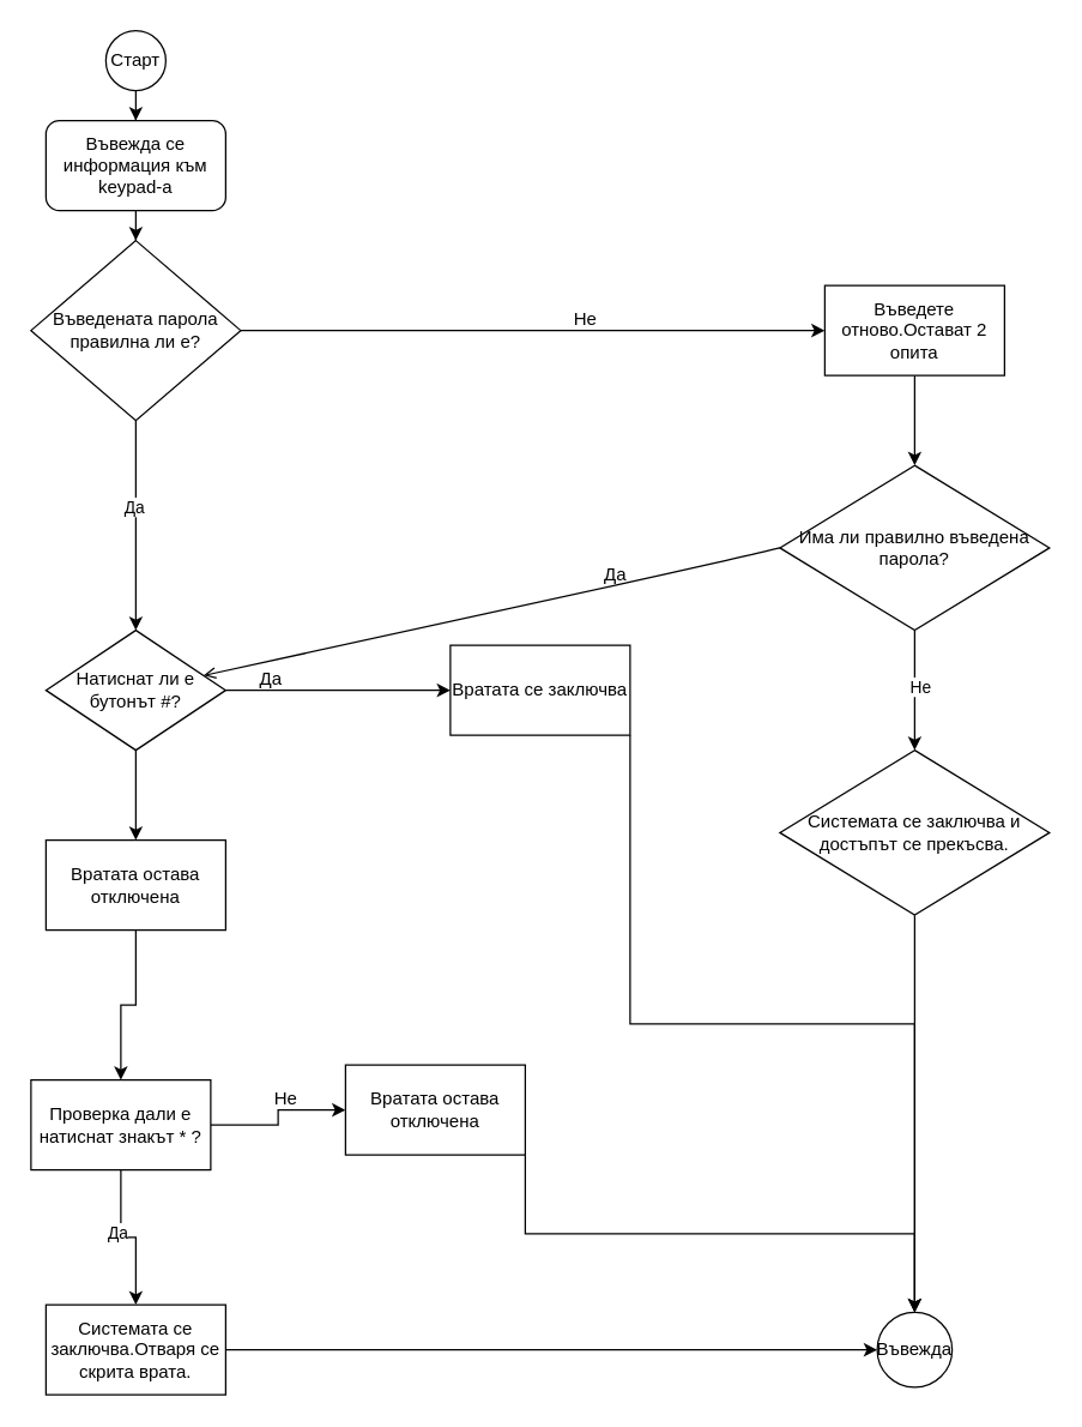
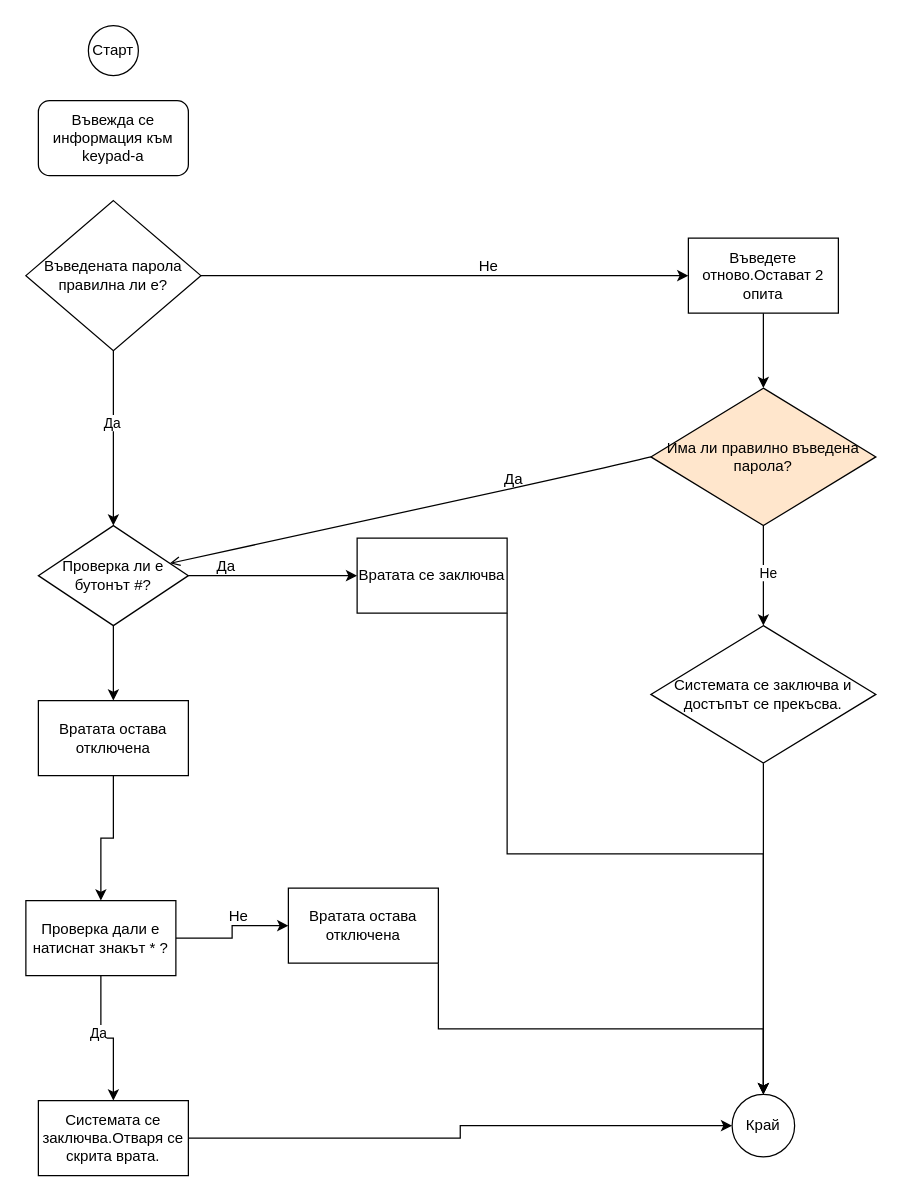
  <mxCell id="0" />
  <mxCell id="1" parent="0" />
- <mxCell id="2" value="" style="edgeStyle=orthogonalEdgeStyle;rounded=0;orthogonalLoop=1;jettySize=auto;html=1;" edge="1" parent="1" source="3" target="5"><mxGeometry relative="1" as="geometry" /></mxCell>
  <mxCell id="3" value="Старт" style="ellipse;whiteSpace=wrap;html=1;aspect=fixed;" vertex="1" parent="1"><mxGeometry x="70" y="20" width="40" height="40" as="geometry" /></mxCell>
- <mxCell id="4" value="" style="edgeStyle=orthogonalEdgeStyle;rounded=0;orthogonalLoop=1;jettySize=auto;html=1;" edge="1" parent="1" source="5" target="9"><mxGeometry relative="1" as="geometry" /></mxCell>
  <mxCell id="5" value="Въвежда се информация към keypad-а" style="rounded=1;whiteSpace=wrap;html=1;" vertex="1" parent="1"><mxGeometry x="30" y="80" width="120" height="60" as="geometry" /></mxCell>
  <mxCell id="6" value="" style="edgeStyle=orthogonalEdgeStyle;rounded=0;orthogonalLoop=1;jettySize=auto;html=1;" edge="1" parent="1" source="9" target="11"><mxGeometry relative="1" as="geometry" /></mxCell>
  <mxCell id="7" value="" style="edgeStyle=orthogonalEdgeStyle;rounded=0;orthogonalLoop=1;jettySize=auto;html=1;" edge="1" parent="1" source="9" target="14"><mxGeometry relative="1" as="geometry" /></mxCell>
  <mxCell id="8" value="Да" style="edgeLabel;html=1;align=center;verticalAlign=middle;resizable=0;points=[];" vertex="1" connectable="0" parent="7"><mxGeometry x="-0.18" y="-2" relative="1" as="geometry"><mxPoint as="offset" /></mxGeometry></mxCell>
  <mxCell id="9" value="Въведената парола правилна ли е?" style="rhombus;whiteSpace=wrap;html=1;rotation=0;" vertex="1" parent="1"><mxGeometry x="20" y="160" width="140" height="120" as="geometry" /></mxCell>
  <mxCell id="10" value="" style="edgeStyle=orthogonalEdgeStyle;rounded=0;orthogonalLoop=1;jettySize=auto;html=1;" edge="1" parent="1" source="11" target="32"><mxGeometry relative="1" as="geometry" /></mxCell>
  <mxCell id="11" value="Въведете отново.Остават 2 опита" style="whiteSpace=wrap;html=1;" vertex="1" parent="1"><mxGeometry x="550" y="190" width="120" height="60" as="geometry" /></mxCell>
  <mxCell id="12" value="" style="edgeStyle=orthogonalEdgeStyle;rounded=0;orthogonalLoop=1;jettySize=auto;html=1;" edge="1" parent="1" source="14" target="24"><mxGeometry relative="1" as="geometry" /></mxCell>
  <mxCell id="13" value="" style="edgeStyle=orthogonalEdgeStyle;rounded=0;orthogonalLoop=1;jettySize=auto;html=1;" edge="1" parent="1" source="14" target="20"><mxGeometry relative="1" as="geometry" /></mxCell>
- <mxCell id="14" value="Натиснат ли е бутонът #?" style="rhombus;whiteSpace=wrap;html=1;" vertex="1" parent="1"><mxGeometry x="30" y="420" width="120" height="80" as="geometry" /></mxCell>
+ <mxCell id="14" value="Проверка ли е бутонът #?" style="rhombus;whiteSpace=wrap;html=1;" vertex="1" parent="1"><mxGeometry x="30" y="420" width="120" height="80" as="geometry" /></mxCell>
  <mxCell id="15" value="" style="edgeStyle=orthogonalEdgeStyle;rounded=0;orthogonalLoop=1;jettySize=auto;html=1;" edge="1" parent="1" source="18" target="22"><mxGeometry relative="1" as="geometry" /></mxCell>
  <mxCell id="16" value="Да" style="edgeLabel;html=1;align=center;verticalAlign=middle;resizable=0;points=[];" vertex="1" connectable="0" parent="15"><mxGeometry x="-0.175" y="-3" relative="1" as="geometry"><mxPoint as="offset" /></mxGeometry></mxCell>
  <mxCell id="17" value="" style="edgeStyle=orthogonalEdgeStyle;rounded=0;orthogonalLoop=1;jettySize=auto;html=1;" edge="1" parent="1" source="18" target="26"><mxGeometry relative="1" as="geometry" /></mxCell>
  <mxCell id="18" value="Проверка дали е натиснат знакът * ?" style="whiteSpace=wrap;html=1;" vertex="1" parent="1"><mxGeometry x="20" y="720" width="120" height="60" as="geometry" /></mxCell>
  <mxCell id="19" style="edgeStyle=orthogonalEdgeStyle;rounded=0;orthogonalLoop=1;jettySize=auto;html=1;exitX=1;exitY=1;exitDx=0;exitDy=0;" edge="1" parent="1" source="20" target="37"><mxGeometry relative="1" as="geometry" /></mxCell>
- <mxCell id="20" value="Вратата се заключва" style="whiteSpace=wrap;html=1;" vertex="1" parent="1"><mxGeometry x="300" y="430" width="120" height="60" as="geometry" /></mxCell>
+ <mxCell id="20" value="Вратата се заключва" style="whiteSpace=wrap;html=1;" vertex="1" parent="1"><mxGeometry x="285" y="430" width="120" height="60" as="geometry" /></mxCell>
  <mxCell id="21" style="edgeStyle=orthogonalEdgeStyle;rounded=0;orthogonalLoop=1;jettySize=auto;html=1;exitX=1;exitY=0.5;exitDx=0;exitDy=0;entryX=0;entryY=0.5;entryDx=0;entryDy=0;" edge="1" parent="1" source="22" target="37"><mxGeometry relative="1" as="geometry" /></mxCell>
- <mxCell id="22" value="Системата се заключва.Отваря се скрита врата." style="whiteSpace=wrap;html=1;" vertex="1" parent="1"><mxGeometry x="30" y="870" width="120" height="60" as="geometry" /></mxCell>
+ <mxCell id="22" value="Системата се заключва.Отваря се скрита врата." style="whiteSpace=wrap;html=1;" vertex="1" parent="1"><mxGeometry x="30" y="880" width="120" height="60" as="geometry" /></mxCell>
  <mxCell id="23" value="" style="edgeStyle=orthogonalEdgeStyle;rounded=0;orthogonalLoop=1;jettySize=auto;html=1;" edge="1" parent="1" source="24" target="18"><mxGeometry relative="1" as="geometry" /></mxCell>
  <mxCell id="24" value="Вратата остава отключена" style="rounded=0;whiteSpace=wrap;html=1;" vertex="1" parent="1"><mxGeometry x="30" y="560" width="120" height="60" as="geometry" /></mxCell>
  <mxCell id="25" style="edgeStyle=orthogonalEdgeStyle;rounded=0;orthogonalLoop=1;jettySize=auto;html=1;exitX=1;exitY=1;exitDx=0;exitDy=0;entryX=0.5;entryY=0;entryDx=0;entryDy=0;" edge="1" parent="1" source="26" target="37"><mxGeometry relative="1" as="geometry" /></mxCell>
  <mxCell id="26" value="Вратата остава отключена" style="whiteSpace=wrap;html=1;" vertex="1" parent="1"><mxGeometry x="230" y="710" width="120" height="60" as="geometry" /></mxCell>
  <mxCell id="27" value="Не" style="text;html=1;align=center;verticalAlign=middle;resizable=0;points=[];autosize=1;strokeColor=none;fillColor=none;" vertex="1" parent="1"><mxGeometry x="170" y="718" width="40" height="30" as="geometry" /></mxCell>
  <mxCell id="28" value="Да" style="text;html=1;align=center;verticalAlign=middle;resizable=0;points=[];autosize=1;strokeColor=none;fillColor=none;" vertex="1" parent="1"><mxGeometry x="160" y="438" width="40" height="30" as="geometry" /></mxCell>
  <mxCell id="29" value="Не" style="text;html=1;align=center;verticalAlign=middle;resizable=0;points=[];autosize=1;strokeColor=none;fillColor=none;" vertex="1" parent="1"><mxGeometry x="370" y="198" width="40" height="30" as="geometry" /></mxCell>
  <mxCell id="30" value="" style="edgeStyle=orthogonalEdgeStyle;rounded=0;orthogonalLoop=1;jettySize=auto;html=1;" edge="1" parent="1" source="32" target="36"><mxGeometry relative="1" as="geometry" /></mxCell>
  <mxCell id="31" value="Не" style="edgeLabel;html=1;align=center;verticalAlign=middle;resizable=0;points=[];" vertex="1" connectable="0" parent="30"><mxGeometry x="-0.079" y="3" relative="1" as="geometry"><mxPoint as="offset" /></mxGeometry></mxCell>
- <mxCell id="32" value="Има ли правилно въведена парола?" style="rhombus;whiteSpace=wrap;html=1;" vertex="1" parent="1"><mxGeometry x="520" y="310" width="180" height="110" as="geometry" /></mxCell>
+ <mxCell id="32" value="Има ли правилно въведена парола?" style="rhombus;whiteSpace=wrap;html=1;fillColor=#ffe6cc;" vertex="1" parent="1"><mxGeometry x="520" y="310" width="180" height="110" as="geometry" /></mxCell>
  <mxCell id="33" value="" style="curved=1;endArrow=open;html=1;rounded=0;exitX=0;exitY=0.5;exitDx=0;exitDy=0;" edge="1" parent="1" source="32" target="14"><mxGeometry width="50" height="50" relative="1" as="geometry"><mxPoint x="450" y="370" as="sourcePoint" /><mxPoint x="500" y="320" as="targetPoint" /><Array as="points"><mxPoint x="500" y="370" /><mxPoint x="320" y="410" /></Array></mxGeometry></mxCell>
  <mxCell id="34" value="Да" style="text;html=1;align=center;verticalAlign=middle;resizable=0;points=[];autosize=1;strokeColor=none;fillColor=none;" vertex="1" parent="1"><mxGeometry x="390" y="368" width="40" height="30" as="geometry" /></mxCell>
  <mxCell id="35" style="edgeStyle=orthogonalEdgeStyle;rounded=0;orthogonalLoop=1;jettySize=auto;html=1;exitX=0.5;exitY=1;exitDx=0;exitDy=0;entryX=0.5;entryY=0;entryDx=0;entryDy=0;" edge="1" parent="1" source="36" target="37"><mxGeometry relative="1" as="geometry" /></mxCell>
  <mxCell id="36" value="Системата се заключва и достъпът се прекъсва." style="rhombus;whiteSpace=wrap;html=1;" vertex="1" parent="1"><mxGeometry x="520" y="500" width="180" height="110" as="geometry" /></mxCell>
- <mxCell id="37" value="Въвежда" style="ellipse;whiteSpace=wrap;html=1;aspect=fixed;" vertex="1" parent="1"><mxGeometry x="585" y="875" width="50" height="50" as="geometry" /></mxCell>
+ <mxCell id="37" value="Край" style="ellipse;whiteSpace=wrap;html=1;aspect=fixed;" vertex="1" parent="1"><mxGeometry x="585" y="875" width="50" height="50" as="geometry" /></mxCell>
